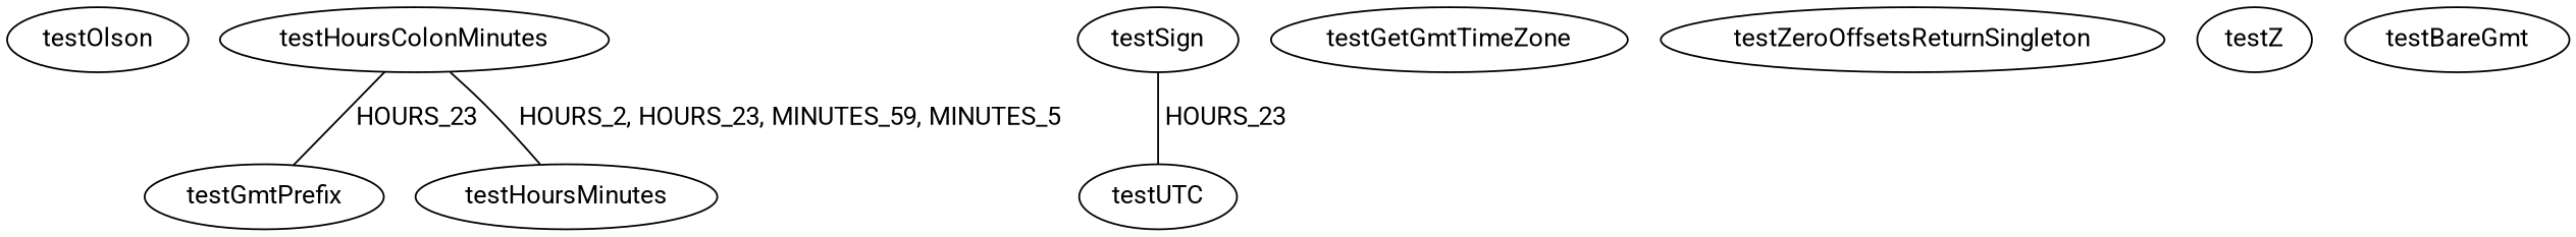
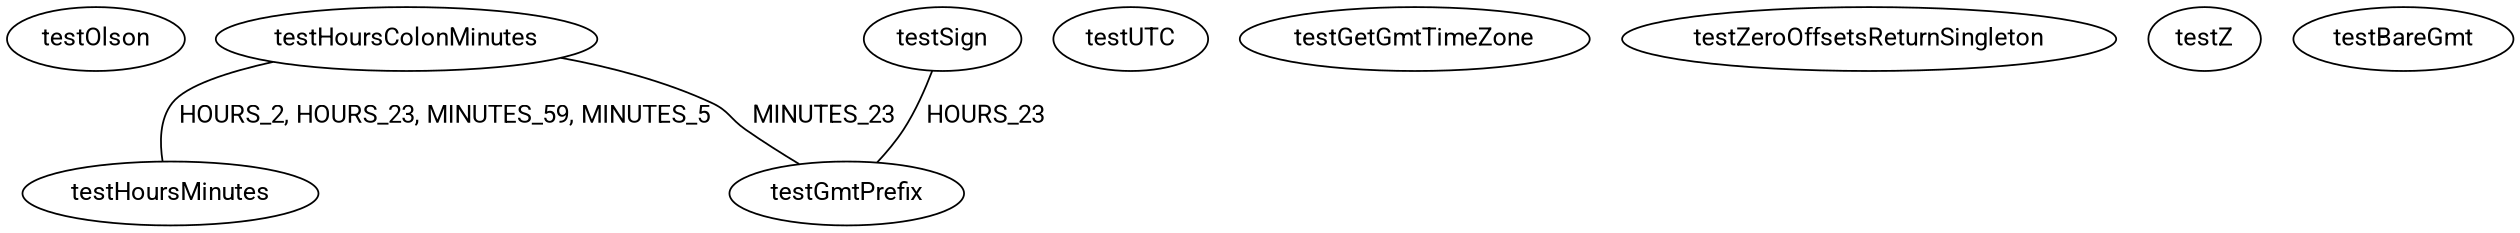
  digraph {
    fontname=Roboto
    node [fontname=Roboto]
    edge [dir=none fontname=Roboto]
    testOlson
    testHoursColonMinutes
    testGmtPrefix
    testHoursMinutes
    testSign
    testUTC
    testGetGmtTimeZone
    testZeroOffsetsReturnSingleton
    testZ
    testBareGmt
-   testHoursColonMinutes -> testGmtPrefix [label=" HOURS_23"]
+   testHoursColonMinutes -> testGmtPrefix [label=" MINUTES_23"]
    testHoursColonMinutes -> testHoursMinutes [label=" HOURS_2, HOURS_23, MINUTES_59, MINUTES_5"]
-   testSign -> testUTC [label=" HOURS_23"]
+   testSign -> testGmtPrefix [label=" HOURS_23"]
  }
